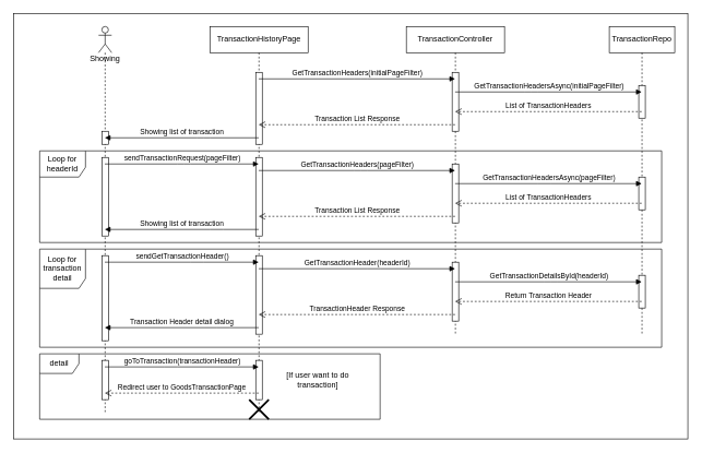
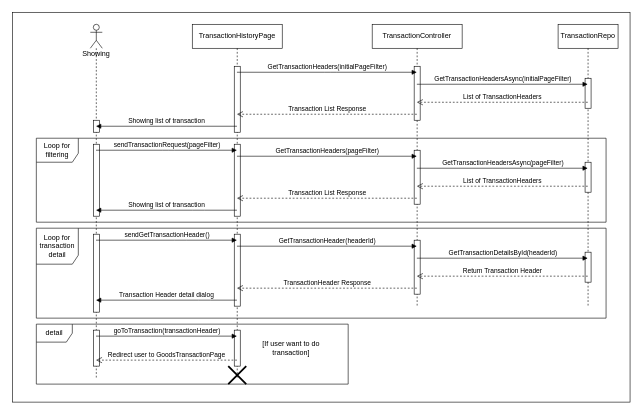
  <mxCell id="0" />
  <mxCell id="1" parent="0" />
  <mxCell id="2" value="" style="rounded=0;whiteSpace=wrap;html=1;" vertex="1" parent="1"><mxGeometry x="20" y="20" width="1030" height="650" as="geometry" /></mxCell>
- <mxCell id="3" value="Loop for headerId" style="shape=umlFrame;whiteSpace=wrap;html=1;width=70;height=40;" vertex="1" parent="1"><mxGeometry x="60" y="230" width="950" height="140" as="geometry" /></mxCell>
+ <mxCell id="3" value="Loop for filtering" style="shape=umlFrame;whiteSpace=wrap;html=1;width=70;height=40;" vertex="1" parent="1"><mxGeometry x="60" y="230" width="950" height="140" as="geometry" /></mxCell>
  <mxCell id="4" value="Showing" style="shape=umlLifeline;participant=umlActor;perimeter=lifelinePerimeter;whiteSpace=wrap;html=1;container=1;collapsible=0;recursiveResize=0;verticalAlign=top;spacingTop=36;outlineConnect=0;" parent="1" vertex="1"><mxGeometry x="150" y="40" width="20" height="590" as="geometry" /></mxCell>
  <mxCell id="5" value="" style="html=1;points=[];perimeter=orthogonalPerimeter;" parent="4" vertex="1"><mxGeometry x="5" y="160" width="10" height="20" as="geometry" /></mxCell>
  <mxCell id="6" value="" style="html=1;points=[];perimeter=orthogonalPerimeter;" parent="4" vertex="1"><mxGeometry x="5" y="350" width="10" height="130" as="geometry" /></mxCell>
  <mxCell id="7" value="" style="html=1;points=[];perimeter=orthogonalPerimeter;" parent="4" vertex="1"><mxGeometry x="5" y="510" width="10" height="60" as="geometry" /></mxCell>
  <mxCell id="8" value="" style="html=1;points=[];perimeter=orthogonalPerimeter;" vertex="1" parent="4"><mxGeometry x="5" y="200" width="10" height="120" as="geometry" /></mxCell>
  <mxCell id="9" value="TransactionHistoryPage" style="shape=umlLifeline;perimeter=lifelinePerimeter;whiteSpace=wrap;html=1;container=1;collapsible=0;recursiveResize=0;outlineConnect=0;" parent="1" vertex="1"><mxGeometry x="320" y="40" width="150" height="590" as="geometry" /></mxCell>
  <mxCell id="10" value="" style="html=1;points=[];perimeter=orthogonalPerimeter;" parent="9" vertex="1"><mxGeometry x="70" y="70" width="10" height="110" as="geometry" /></mxCell>
  <mxCell id="11" value="" style="html=1;points=[];perimeter=orthogonalPerimeter;" parent="9" vertex="1"><mxGeometry x="70" y="350" width="10" height="120" as="geometry" /></mxCell>
  <mxCell id="12" value="" style="html=1;points=[];perimeter=orthogonalPerimeter;" parent="9" vertex="1"><mxGeometry x="70" y="510" width="10" height="60" as="geometry" /></mxCell>
  <mxCell id="13" value="" style="html=1;points=[];perimeter=orthogonalPerimeter;" vertex="1" parent="9"><mxGeometry x="70" y="200" width="10" height="120" as="geometry" /></mxCell>
  <mxCell id="14" value="TransactionController" style="shape=umlLifeline;perimeter=lifelinePerimeter;whiteSpace=wrap;html=1;container=1;collapsible=0;recursiveResize=0;outlineConnect=0;" parent="1" vertex="1"><mxGeometry x="620" y="40" width="150" height="470" as="geometry" /></mxCell>
  <mxCell id="15" value="" style="html=1;points=[];perimeter=orthogonalPerimeter;" parent="14" vertex="1"><mxGeometry x="70" y="70" width="10" height="90" as="geometry" /></mxCell>
  <mxCell id="16" value="" style="html=1;points=[];perimeter=orthogonalPerimeter;" parent="14" vertex="1"><mxGeometry x="70" y="210" width="10" height="90" as="geometry" /></mxCell>
  <mxCell id="17" value="" style="html=1;points=[];perimeter=orthogonalPerimeter;" parent="14" vertex="1"><mxGeometry x="70" y="360" width="10" height="90" as="geometry" /></mxCell>
  <mxCell id="18" value="GetTransactionHeaders(initialPageFilter)" style="html=1;verticalAlign=bottom;endArrow=block;" parent="1" source="9" target="14" edge="1"><mxGeometry width="80" relative="1" as="geometry"><mxPoint x="410" y="210" as="sourcePoint" /><mxPoint x="490" y="210" as="targetPoint" /><Array as="points"><mxPoint x="550" y="120" /></Array></mxGeometry></mxCell>
  <mxCell id="19" value="Transaction List Response" style="html=1;verticalAlign=bottom;endArrow=open;dashed=1;endSize=8;" parent="1" source="14" target="9" edge="1"><mxGeometry relative="1" as="geometry"><mxPoint x="570" y="210" as="sourcePoint" /><mxPoint x="490" y="210" as="targetPoint" /><Array as="points"><mxPoint x="550" y="190" /></Array></mxGeometry></mxCell>
  <mxCell id="20" value="Showing list of transaction" style="html=1;verticalAlign=bottom;endArrow=block;" parent="1" source="9" target="4" edge="1"><mxGeometry width="80" relative="1" as="geometry"><mxPoint x="410" y="210" as="sourcePoint" /><mxPoint x="490" y="210" as="targetPoint" /><Array as="points"><mxPoint x="310" y="210" /></Array></mxGeometry></mxCell>
  <mxCell id="21" value="sendTransactionRequest(pageFilter)" style="html=1;verticalAlign=bottom;endArrow=block;" parent="1" source="4" target="9" edge="1"><mxGeometry width="80" relative="1" as="geometry"><mxPoint x="410" y="290" as="sourcePoint" /><mxPoint x="490" y="290" as="targetPoint" /><Array as="points"><mxPoint x="280" y="250" /></Array></mxGeometry></mxCell>
  <mxCell id="22" value="GetTransactionHeaders(pageFilter)" style="html=1;verticalAlign=bottom;endArrow=block;" parent="1" source="9" target="14" edge="1"><mxGeometry width="80" relative="1" as="geometry"><mxPoint x="404.667" y="130" as="sourcePoint" /><mxPoint x="704.5" y="130" as="targetPoint" /><Array as="points"><mxPoint x="550" y="260" /></Array></mxGeometry></mxCell>
  <mxCell id="23" value="Transaction List Response" style="html=1;verticalAlign=bottom;endArrow=open;dashed=1;endSize=8;" parent="1" source="14" target="9" edge="1"><mxGeometry relative="1" as="geometry"><mxPoint x="704.5" y="200" as="sourcePoint" /><mxPoint x="404.667" y="200" as="targetPoint" /><Array as="points"><mxPoint x="530" y="330" /></Array></mxGeometry></mxCell>
  <mxCell id="24" value="Showing list of transaction" style="html=1;verticalAlign=bottom;endArrow=block;" parent="1" source="9" target="4" edge="1"><mxGeometry width="80" relative="1" as="geometry"><mxPoint x="404.5" y="220" as="sourcePoint" /><mxPoint x="199.667" y="220" as="targetPoint" /><Array as="points"><mxPoint x="330" y="350" /></Array></mxGeometry></mxCell>
  <mxCell id="25" value="sendGetTransactionHeader()" style="html=1;verticalAlign=bottom;endArrow=block;" parent="1" source="4" target="9" edge="1"><mxGeometry width="80" relative="1" as="geometry"><mxPoint x="590" y="280" as="sourcePoint" /><mxPoint x="670" y="280" as="targetPoint" /><Array as="points"><mxPoint x="300" y="400" /></Array></mxGeometry></mxCell>
  <mxCell id="26" value="GetTransactionHeader(headerId)" style="html=1;verticalAlign=bottom;endArrow=block;" parent="1" source="9" target="14" edge="1"><mxGeometry width="80" relative="1" as="geometry"><mxPoint x="404.5" y="130" as="sourcePoint" /><mxPoint x="704.5" y="130" as="targetPoint" /><Array as="points"><mxPoint x="570" y="410" /></Array></mxGeometry></mxCell>
  <mxCell id="27" value="TransactionHeader Response" style="html=1;verticalAlign=bottom;endArrow=open;dashed=1;endSize=8;" parent="1" source="14" target="9" edge="1"><mxGeometry relative="1" as="geometry"><mxPoint x="704.5" y="340" as="sourcePoint" /><mxPoint x="404.5" y="340" as="targetPoint" /><Array as="points"><mxPoint x="530" y="480" /></Array></mxGeometry></mxCell>
  <mxCell id="28" value="Transaction Header detail dialog" style="html=1;verticalAlign=bottom;endArrow=block;" parent="1" source="9" target="4" edge="1"><mxGeometry width="80" relative="1" as="geometry"><mxPoint x="404.5" y="360" as="sourcePoint" /><mxPoint x="169.5" y="360" as="targetPoint" /><Array as="points"><mxPoint x="340" y="500" /></Array></mxGeometry></mxCell>
  <mxCell id="29" value="goToTransaction(transactionHeader)" style="html=1;verticalAlign=bottom;endArrow=block;" parent="1" source="4" target="9" edge="1"><mxGeometry width="80" relative="1" as="geometry"><mxPoint x="480" y="470" as="sourcePoint" /><mxPoint x="560" y="470" as="targetPoint" /><Array as="points"><mxPoint x="260" y="560" /></Array></mxGeometry></mxCell>
  <mxCell id="30" value="Redirect user to GoodsTransactionPage" style="html=1;verticalAlign=bottom;endArrow=open;dashed=1;endSize=8;" parent="1" source="9" target="4" edge="1"><mxGeometry relative="1" as="geometry"><mxPoint x="560" y="570" as="sourcePoint" /><mxPoint x="480" y="570" as="targetPoint" /><Array as="points"><mxPoint x="280" y="600" /></Array></mxGeometry></mxCell>
  <mxCell id="31" value="TransactionRepo" style="shape=umlLifeline;perimeter=lifelinePerimeter;whiteSpace=wrap;html=1;container=1;collapsible=0;recursiveResize=0;outlineConnect=0;" vertex="1" parent="1"><mxGeometry x="930" y="40" width="100" height="470" as="geometry" /></mxCell>
  <mxCell id="32" value="" style="html=1;points=[];perimeter=orthogonalPerimeter;" vertex="1" parent="31"><mxGeometry x="45" y="90" width="10" height="50" as="geometry" /></mxCell>
  <mxCell id="33" value="" style="html=1;points=[];perimeter=orthogonalPerimeter;" vertex="1" parent="31"><mxGeometry x="45" y="230" width="10" height="50" as="geometry" /></mxCell>
  <mxCell id="34" value="" style="html=1;points=[];perimeter=orthogonalPerimeter;" vertex="1" parent="31"><mxGeometry x="45" y="380" width="10" height="50" as="geometry" /></mxCell>
  <mxCell id="35" value="GetTransactionHeadersAsync(initialPageFilter)" style="html=1;verticalAlign=bottom;endArrow=block;" parent="1" source="14" target="31" edge="1"><mxGeometry width="80" relative="1" as="geometry"><mxPoint x="580" y="120" as="sourcePoint" /><mxPoint x="979.5" y="140" as="targetPoint" /><Array as="points"><mxPoint x="810" y="140" /></Array></mxGeometry></mxCell>
  <mxCell id="36" value="List of TransactionHeaders" style="html=1;verticalAlign=bottom;endArrow=open;dashed=1;endSize=8;" parent="1" source="31" target="14" edge="1"><mxGeometry relative="1" as="geometry"><mxPoint x="979.5" y="170" as="sourcePoint" /><mxPoint x="660" y="210" as="targetPoint" /><Array as="points"><mxPoint x="840" y="170" /></Array></mxGeometry></mxCell>
  <mxCell id="37" value="GetTransactionHeadersAsync(pageFilter)" style="html=1;verticalAlign=bottom;endArrow=block;" parent="1" source="14" target="31" edge="1"><mxGeometry width="80" relative="1" as="geometry"><mxPoint x="704.667" y="150" as="sourcePoint" /><mxPoint x="979.5" y="280" as="targetPoint" /><Array as="points"><mxPoint x="830" y="280" /></Array></mxGeometry></mxCell>
  <mxCell id="38" value="List of TransactionHeaders" style="html=1;verticalAlign=bottom;endArrow=open;dashed=1;endSize=8;" parent="1" source="31" target="14" edge="1"><mxGeometry relative="1" as="geometry"><mxPoint x="979.5" y="310" as="sourcePoint" /><mxPoint x="704.667" y="180" as="targetPoint" /><Array as="points"><mxPoint x="830" y="310" /></Array></mxGeometry></mxCell>
  <mxCell id="39" value="GetTransactionDetailsById(headerId)" style="html=1;verticalAlign=bottom;endArrow=block;" parent="1" source="14" edge="1"><mxGeometry width="80" relative="1" as="geometry"><mxPoint x="704.5" y="290" as="sourcePoint" /><mxPoint x="979.5" y="430" as="targetPoint" /><Array as="points"><mxPoint x="840" y="430" /></Array></mxGeometry></mxCell>
  <mxCell id="40" value="Return Transaction Header" style="html=1;verticalAlign=bottom;endArrow=open;dashed=1;endSize=8;" parent="1" target="14" edge="1"><mxGeometry relative="1" as="geometry"><mxPoint x="979.5" y="460" as="sourcePoint" /><mxPoint x="704.5" y="320" as="targetPoint" /><Array as="points"><mxPoint x="840" y="460" /></Array></mxGeometry></mxCell>
  <mxCell id="41" value="Loop for transaction detail" style="shape=umlFrame;whiteSpace=wrap;html=1;width=70;height=60;" vertex="1" parent="1"><mxGeometry x="60" y="380" width="950" height="150" as="geometry" /></mxCell>
  <mxCell id="42" value="detail" style="shape=umlFrame;whiteSpace=wrap;html=1;" vertex="1" parent="1"><mxGeometry x="60" y="540" width="520" height="100" as="geometry" /></mxCell>
  <mxCell id="43" value="[If user want to do transaction]" style="text;html=1;strokeColor=none;fillColor=none;align=center;verticalAlign=middle;whiteSpace=wrap;rounded=0;" vertex="1" parent="1"><mxGeometry x="420" y="560" width="130" height="40" as="geometry" /></mxCell>
  <mxCell id="44" value="" style="shape=umlDestroy;whiteSpace=wrap;html=1;strokeWidth=3;" vertex="1" parent="1"><mxGeometry x="380" y="610" width="30" height="30" as="geometry" /></mxCell>
